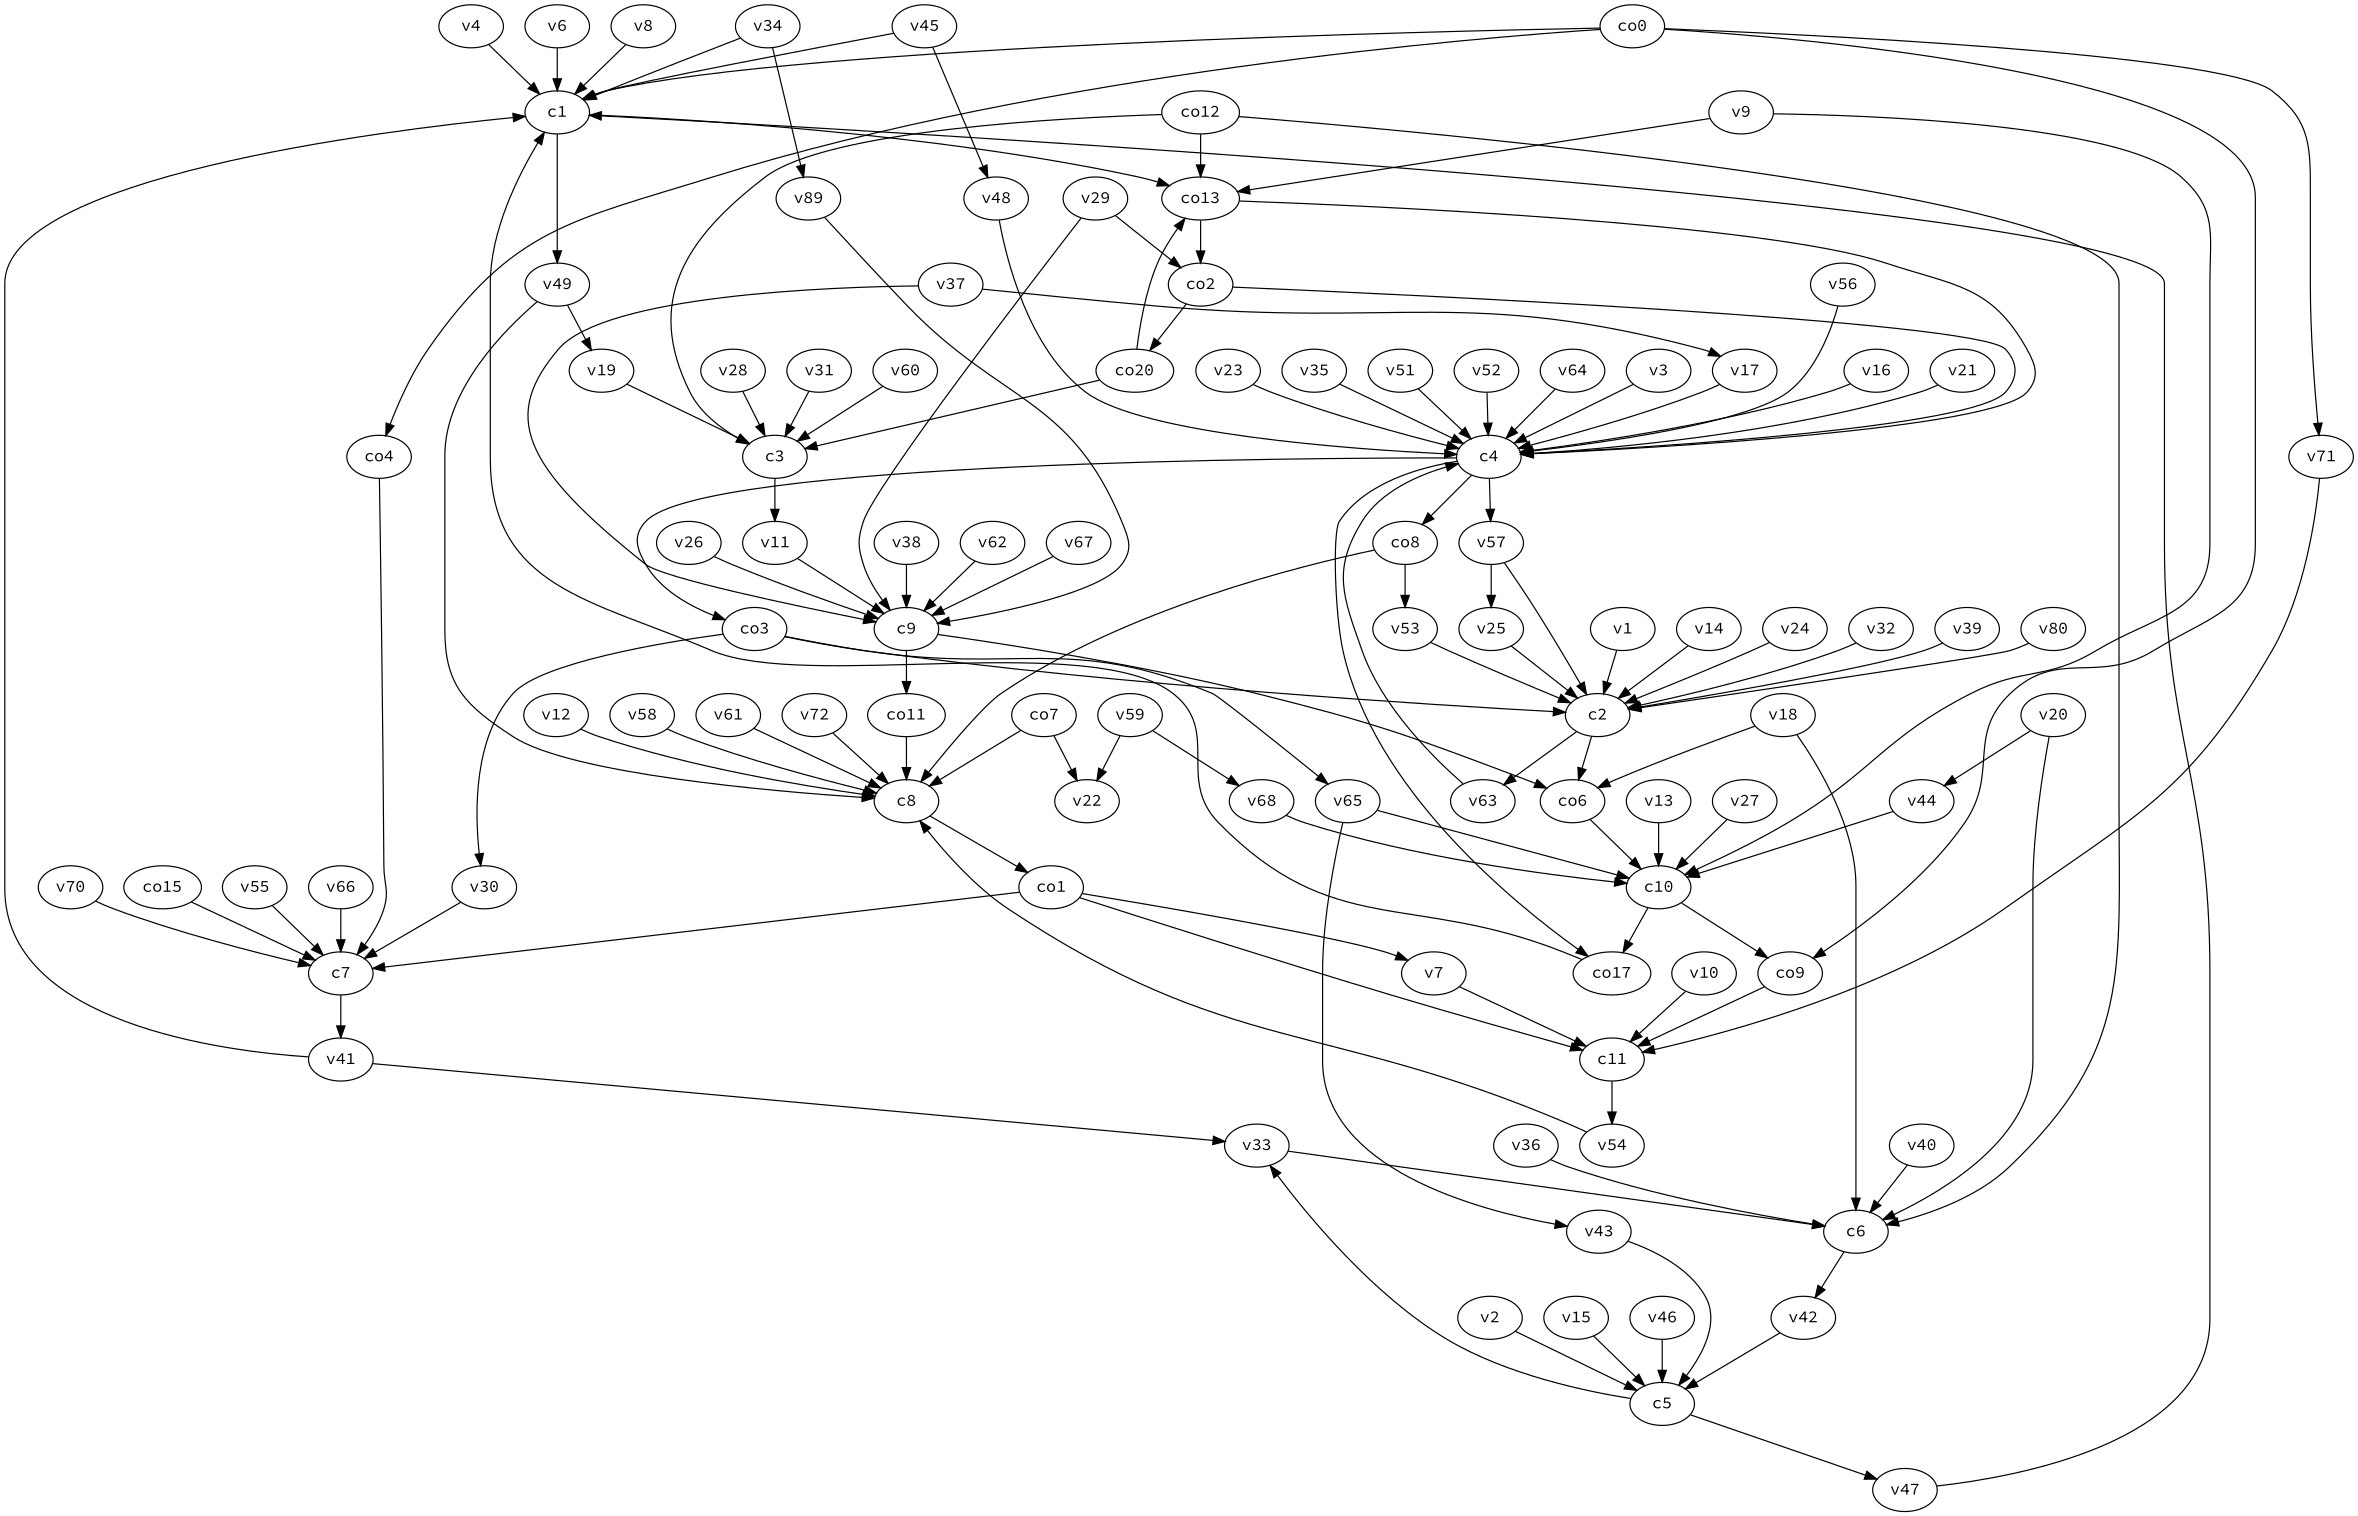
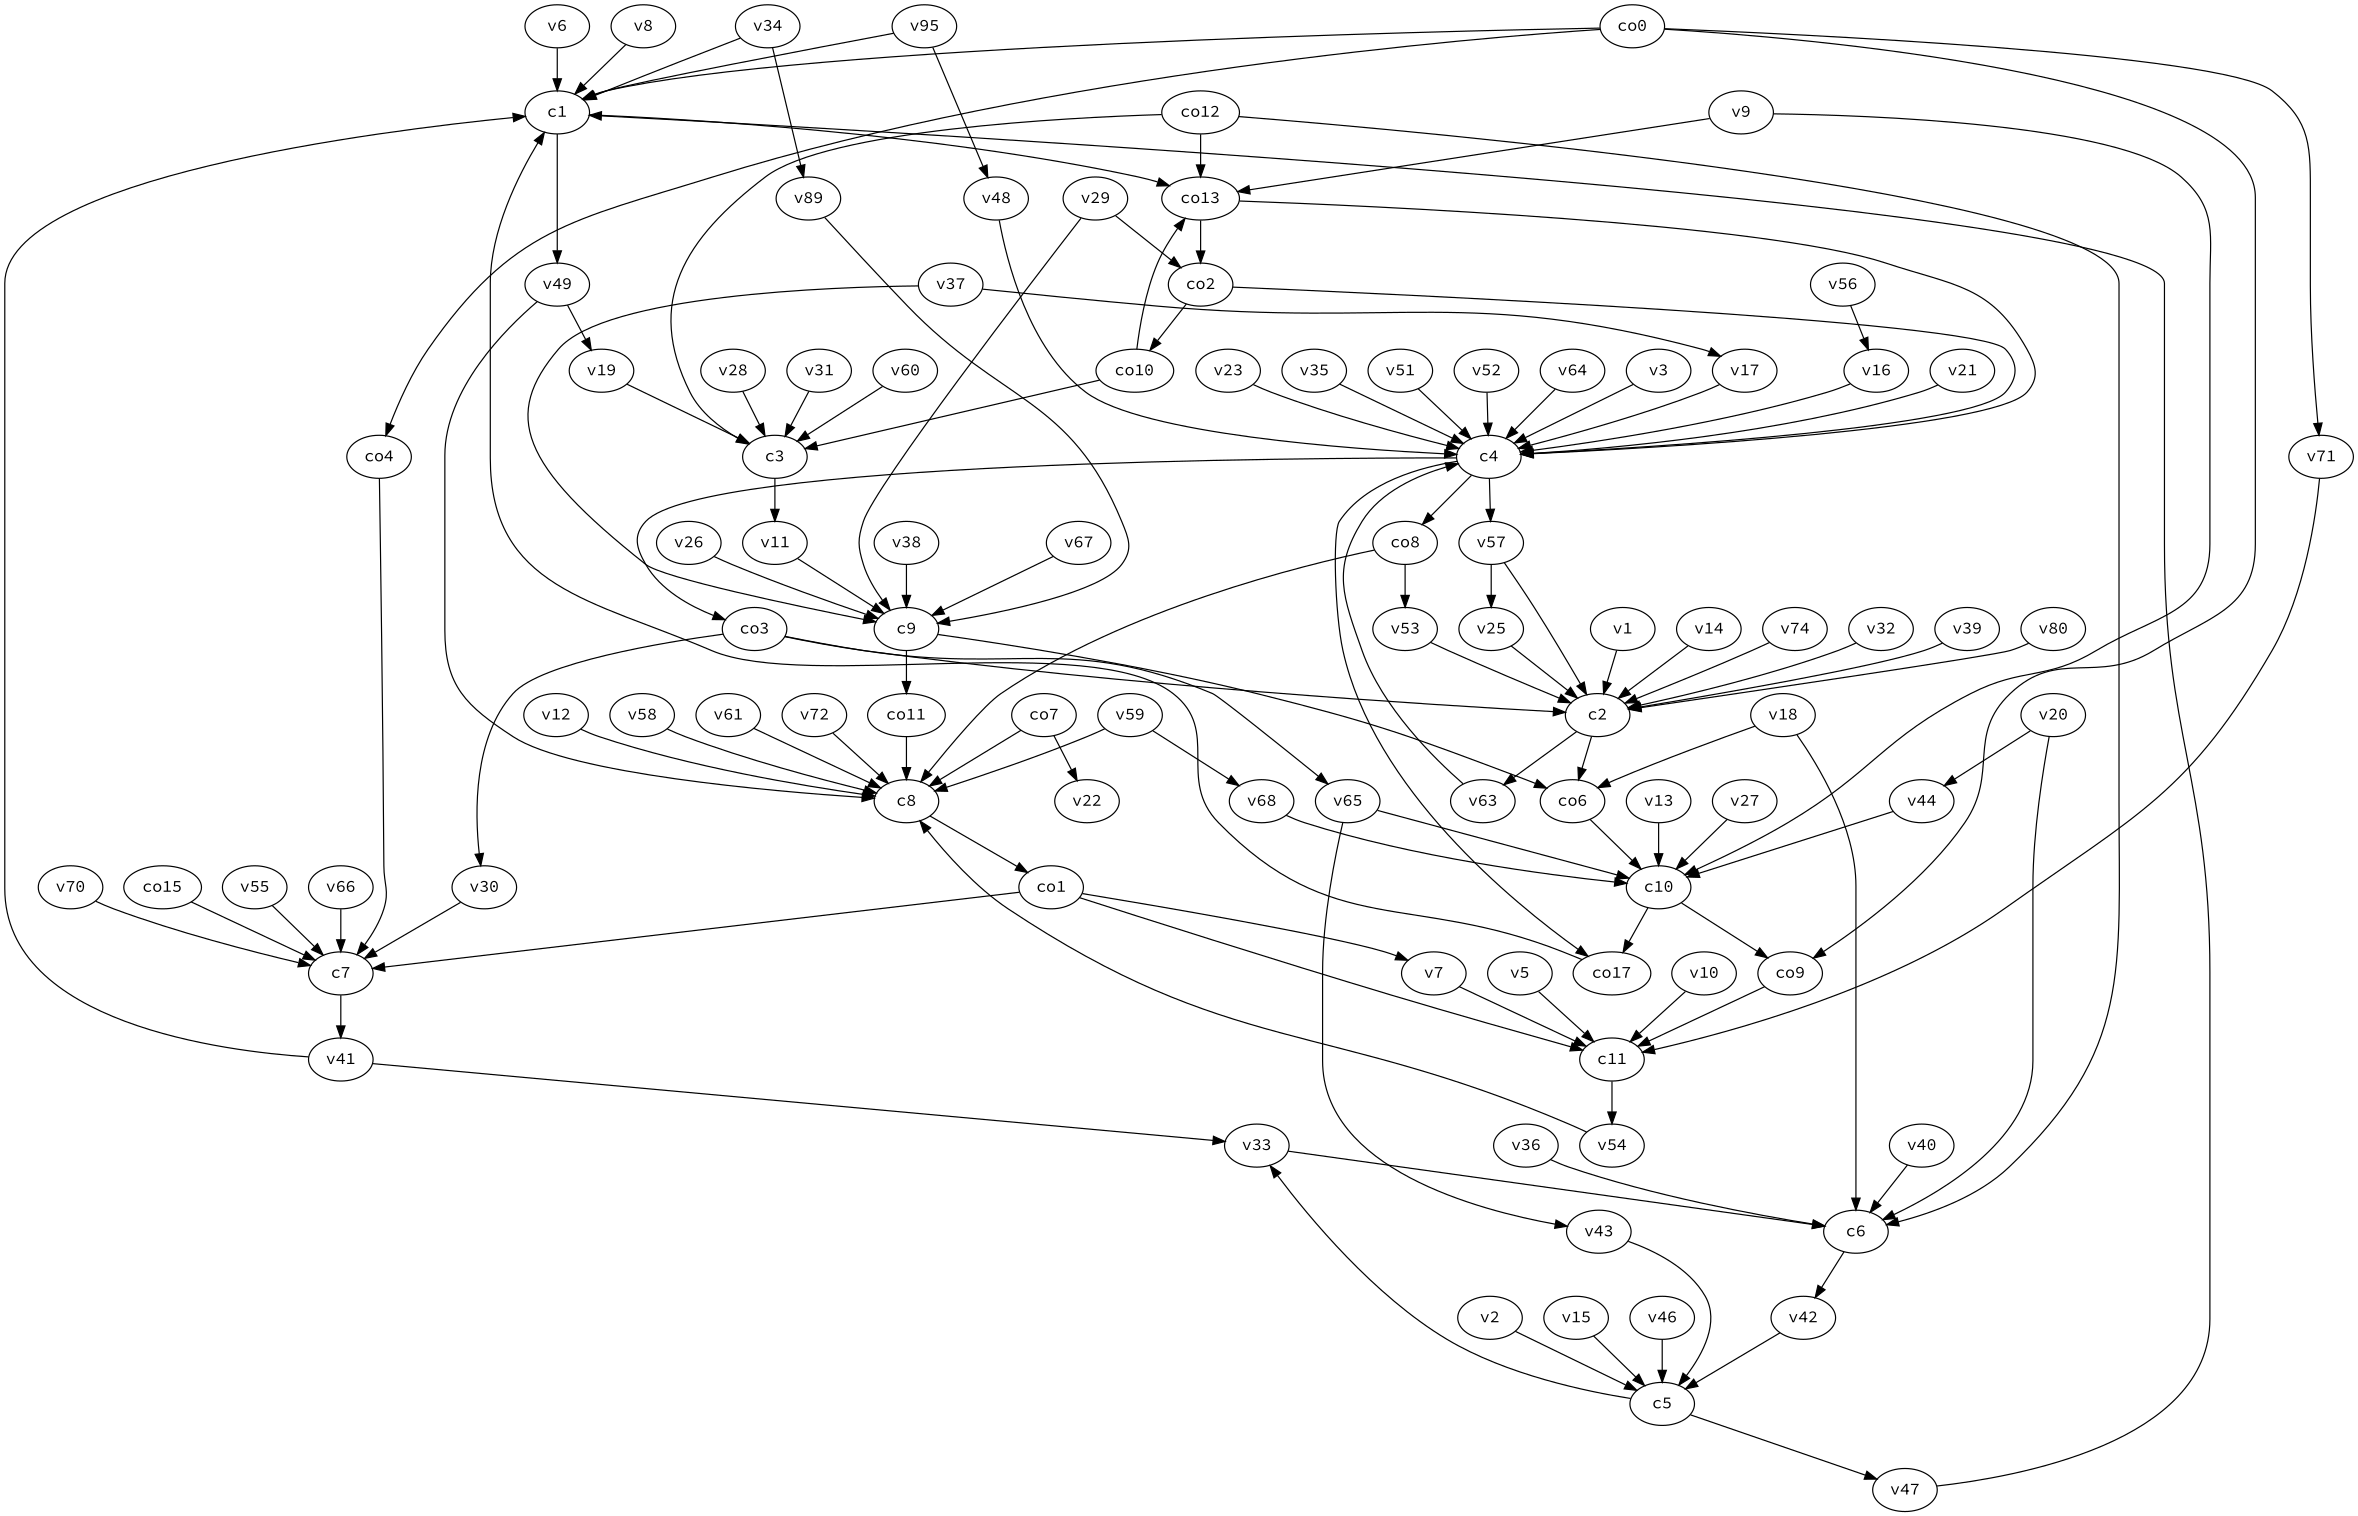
  strict digraph {
    fontname="Source Code Pro"
    node [fontname="Source Code Pro"]
    edge [fontname="Source Code Pro" weight=1]
    c1
    v49
    co13
    c8
    v19
    c4
    co2
    c2
    v63
    co6
    c10
    c3
    v11
    c9
    v57
    co3
    co8
    n18 [label=co17]
    v25
    v30
    v65
    v53
    c5
    v33
    v47
    c6
    v42
    c7
    v41
    co1
    c11
    v7
    co11
    co9
    v54
    v1
    v2
    v3
-   v4
+   v5
    v6
    v8
    v9
    v10
    v12
    v13
    v14
    v15
    v16
    v17
    v18
    v20
    v44
    v21
    v23
-   v24
+   v24 [label=v74]
    v26
    v27
    v28
    v29
-   co10 [label=co20]
+   co10
    v31
    v32
    v34
    n65 [label=v89]
    v35
    v36
    v37
    v38
    v39
    v40
    v43
-   v45
+   v45 [label=v95]
    v48
    v46
    n76 [label=v80]
    v51
    v52
    v55
    v56
    v58
    v59
    v68
    v60
    v61
-   v62
    v64
    v66
    v67
    v70
    v71
    v72
    co4
    n94 [label=co0]
    co7
    v22
    co12
    co15
    c1 -> v49
    c1 -> co13
    v49 -> c8
    v49 -> v19
    co13 -> c4
    co13 -> co2
    c8 -> co1
    v19 -> c3
    c4 -> v57
    c4 -> co3
    c4 -> co8
    c4 -> n18
    co2 -> c4
    co2 -> co10
    c2 -> v63
    c2 -> co6
    v63 -> c4
    co6 -> c10
    c10 -> n18
    c10 -> co9
    c3 -> v11
    v11 -> c9
    c9 -> co6
    c9 -> co11
    v57 -> c2
    v57 -> v25
    co3 -> c2
    co3 -> v30
    co3 -> v65
    co8 -> c8
    co8 -> v53
    n18 -> c1
    v25 -> c2
    v30 -> c7
    v65 -> c10
    v65 -> v43
    v53 -> c2
    c5 -> v33
    c5 -> v47
    v33 -> c6
    v47 -> c1
    c6 -> v42
    v42 -> c5
    c7 -> v41
    v41 -> c1
    v41 -> v33
    co1 -> c7
    co1 -> c11
    co1 -> v7
    c11 -> v54
    v7 -> c11
    co11 -> c8
    co9 -> c11
    v54 -> c8
    v1 -> c2
    v2 -> c5
    v3 -> c4
-   v4 -> c1
+   v5 -> c11
    v6 -> c1
    v8 -> c1
    v9 -> co13
    v9 -> c10
    v10 -> c11
    v12 -> c8
    v13 -> c10
    v14 -> c2
    v15 -> c5
    v16 -> c4
    v17 -> c4
    v18 -> co6
    v18 -> c6
    v20 -> c6
    v20 -> v44
    v44 -> c10
    v21 -> c4
    v23 -> c4
    v24 -> c2
    v26 -> c9
    v27 -> c10
    v28 -> c3
    v29 -> co2
    v29 -> c9
    co10 -> co13
    co10 -> c3
    v31 -> c3
    v32 -> c2
    v34 -> c1
    v34 -> n65
    n65 -> c9
    v35 -> c4
    v36 -> c6
    v37 -> c9
    v37 -> v17
    v38 -> c9
    v39 -> c2
    v40 -> c6
    v43 -> c5
    v45 -> c1
    v45 -> v48
    v48 -> c4
    v46 -> c5
    n76 -> c2
    v51 -> c4
    v52 -> c4
    v55 -> c7
-   v56 -> c4
+   v56 -> v16
    v58 -> c8
-   v59 -> v22
+   v59 -> c8
    v59 -> v68
    v68 -> c10
    v60 -> c3
    v61 -> c8
-   v62 -> c9
    v64 -> c4
    v66 -> c7
    v67 -> c9
    v70 -> c7
    v71 -> c11
    v72 -> c8
    co4 -> c7
    n94 -> c1
    n94 -> co9
    n94 -> v71
    n94 -> co4
    co7 -> c8
    co7 -> v22
    co12 -> co13
    co12 -> c3
    co12 -> c6
    co15 -> c7
  }
